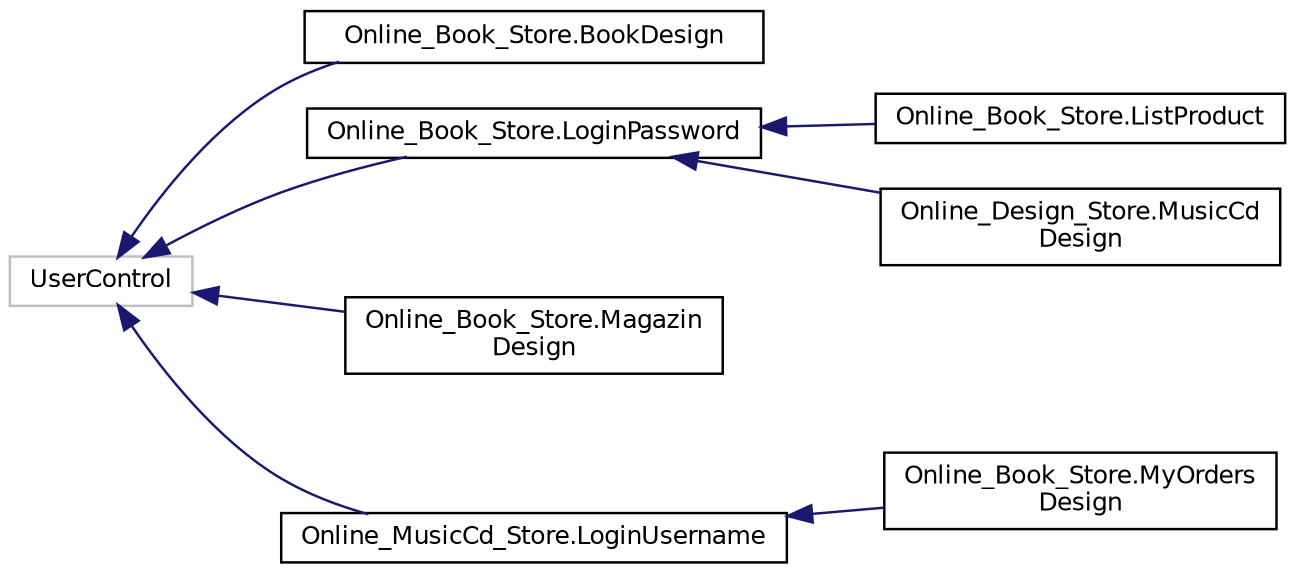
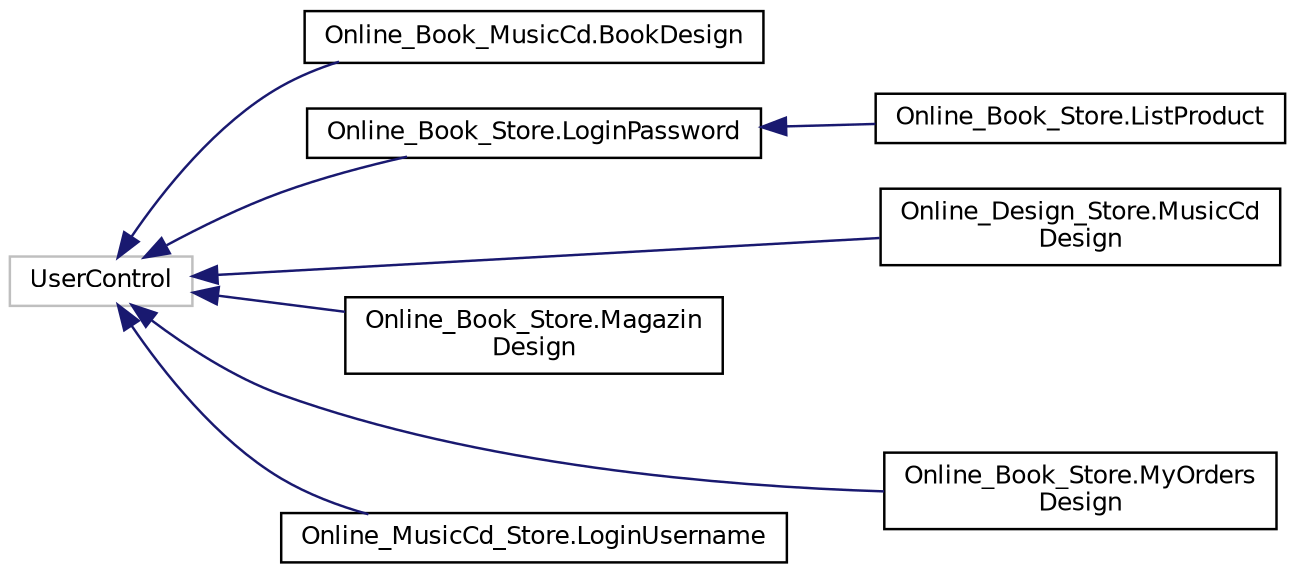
  digraph {
    rankdir=LR
    node [color=black fillcolor=white fontname=Helvetica fontsize=10 shape=record style=filled]
    edge [color=midnightblue dir=back fontname=Helvetica fontsize=10 labelfontname=Helvetica labelfontsize=10 style=solid]
    n1 [color=grey75 height=0.2 label=UserControl width=0.4]
-   n2 [height=0.2 label="Online_Book_Store.BookDesign" width=0.4]
+   n2 [height=0.2 label="Online_Book_MusicCd.BookDesign" width=0.4]
    n3 [height=0.2 label="Online_Book_Store.LoginPassword" width=0.4]
    n4 [height=0.2 label="Online_MusicCd_Store.LoginUsername" width=0.4]
    n5 [height=0.2 label="Online_Book_Store.Magazin\lDesign" width=0.4]
    n6 [height=0.2 label="Online_Design_Store.MusicCd\lDesign" width=0.4]
    n7 [height=0.2 label="Online_Book_Store.MyOrders\lDesign" width=0.4]
    n8 [height=0.2 label="Online_Book_Store.ListProduct" width=0.4]
    n1 -> n2
    n1 -> n3
    n1 -> n4
    n1 -> n5
-   n3 -> n6
-   n4 -> n7
+   n1 -> n6
+   n1 -> n7
    n3 -> n8
  }
